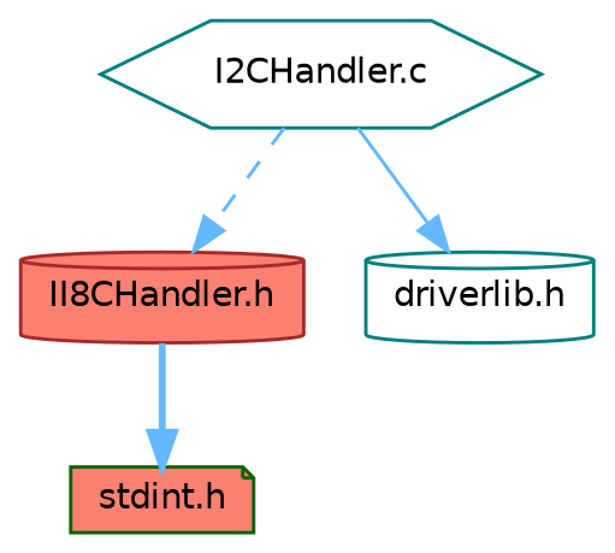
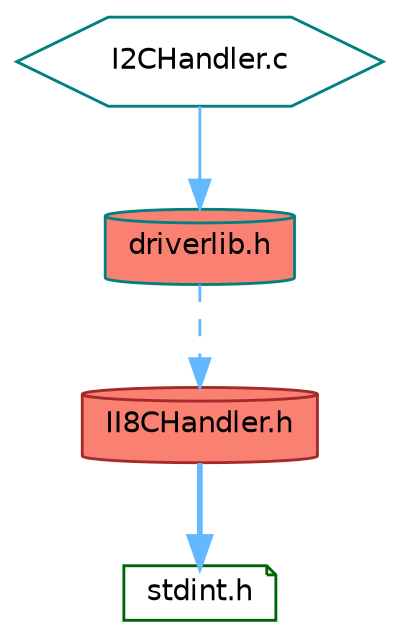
  digraph {
    node [color=teal fillcolor=white fontname=Helvetica fontsize=10 shape=cylinder style=filled]
    edge [color=steelblue1 fontname=Helvetica fontsize=10 labelfontname=Helvetica labelfontsize=10]
    n1 [fontcolor=black height=0.2 label="I2CHandler.c" shape=hexagon width=0.4]
    n2 [color=brown fillcolor=salmon height=0.2 label="II8CHandler.h" width=0.4]
-   n3 [height=0.2 label="driverlib.h" width=0.4]
-   n4 [color=darkgreen fillcolor=salmon height=0.2 label="stdint.h" shape=note width=0.4]
-   n1 -> n2 [style=dashed]
+   n3 [fillcolor=salmon height=0.2 label="driverlib.h" width=0.4]
+   n4 [color=darkgreen height=0.2 label="stdint.h" shape=note width=0.4]
+   n3 -> n2 [style=dashed]
    n1 -> n3 [style=solid]
    n2 -> n4 [style=bold]
  }
